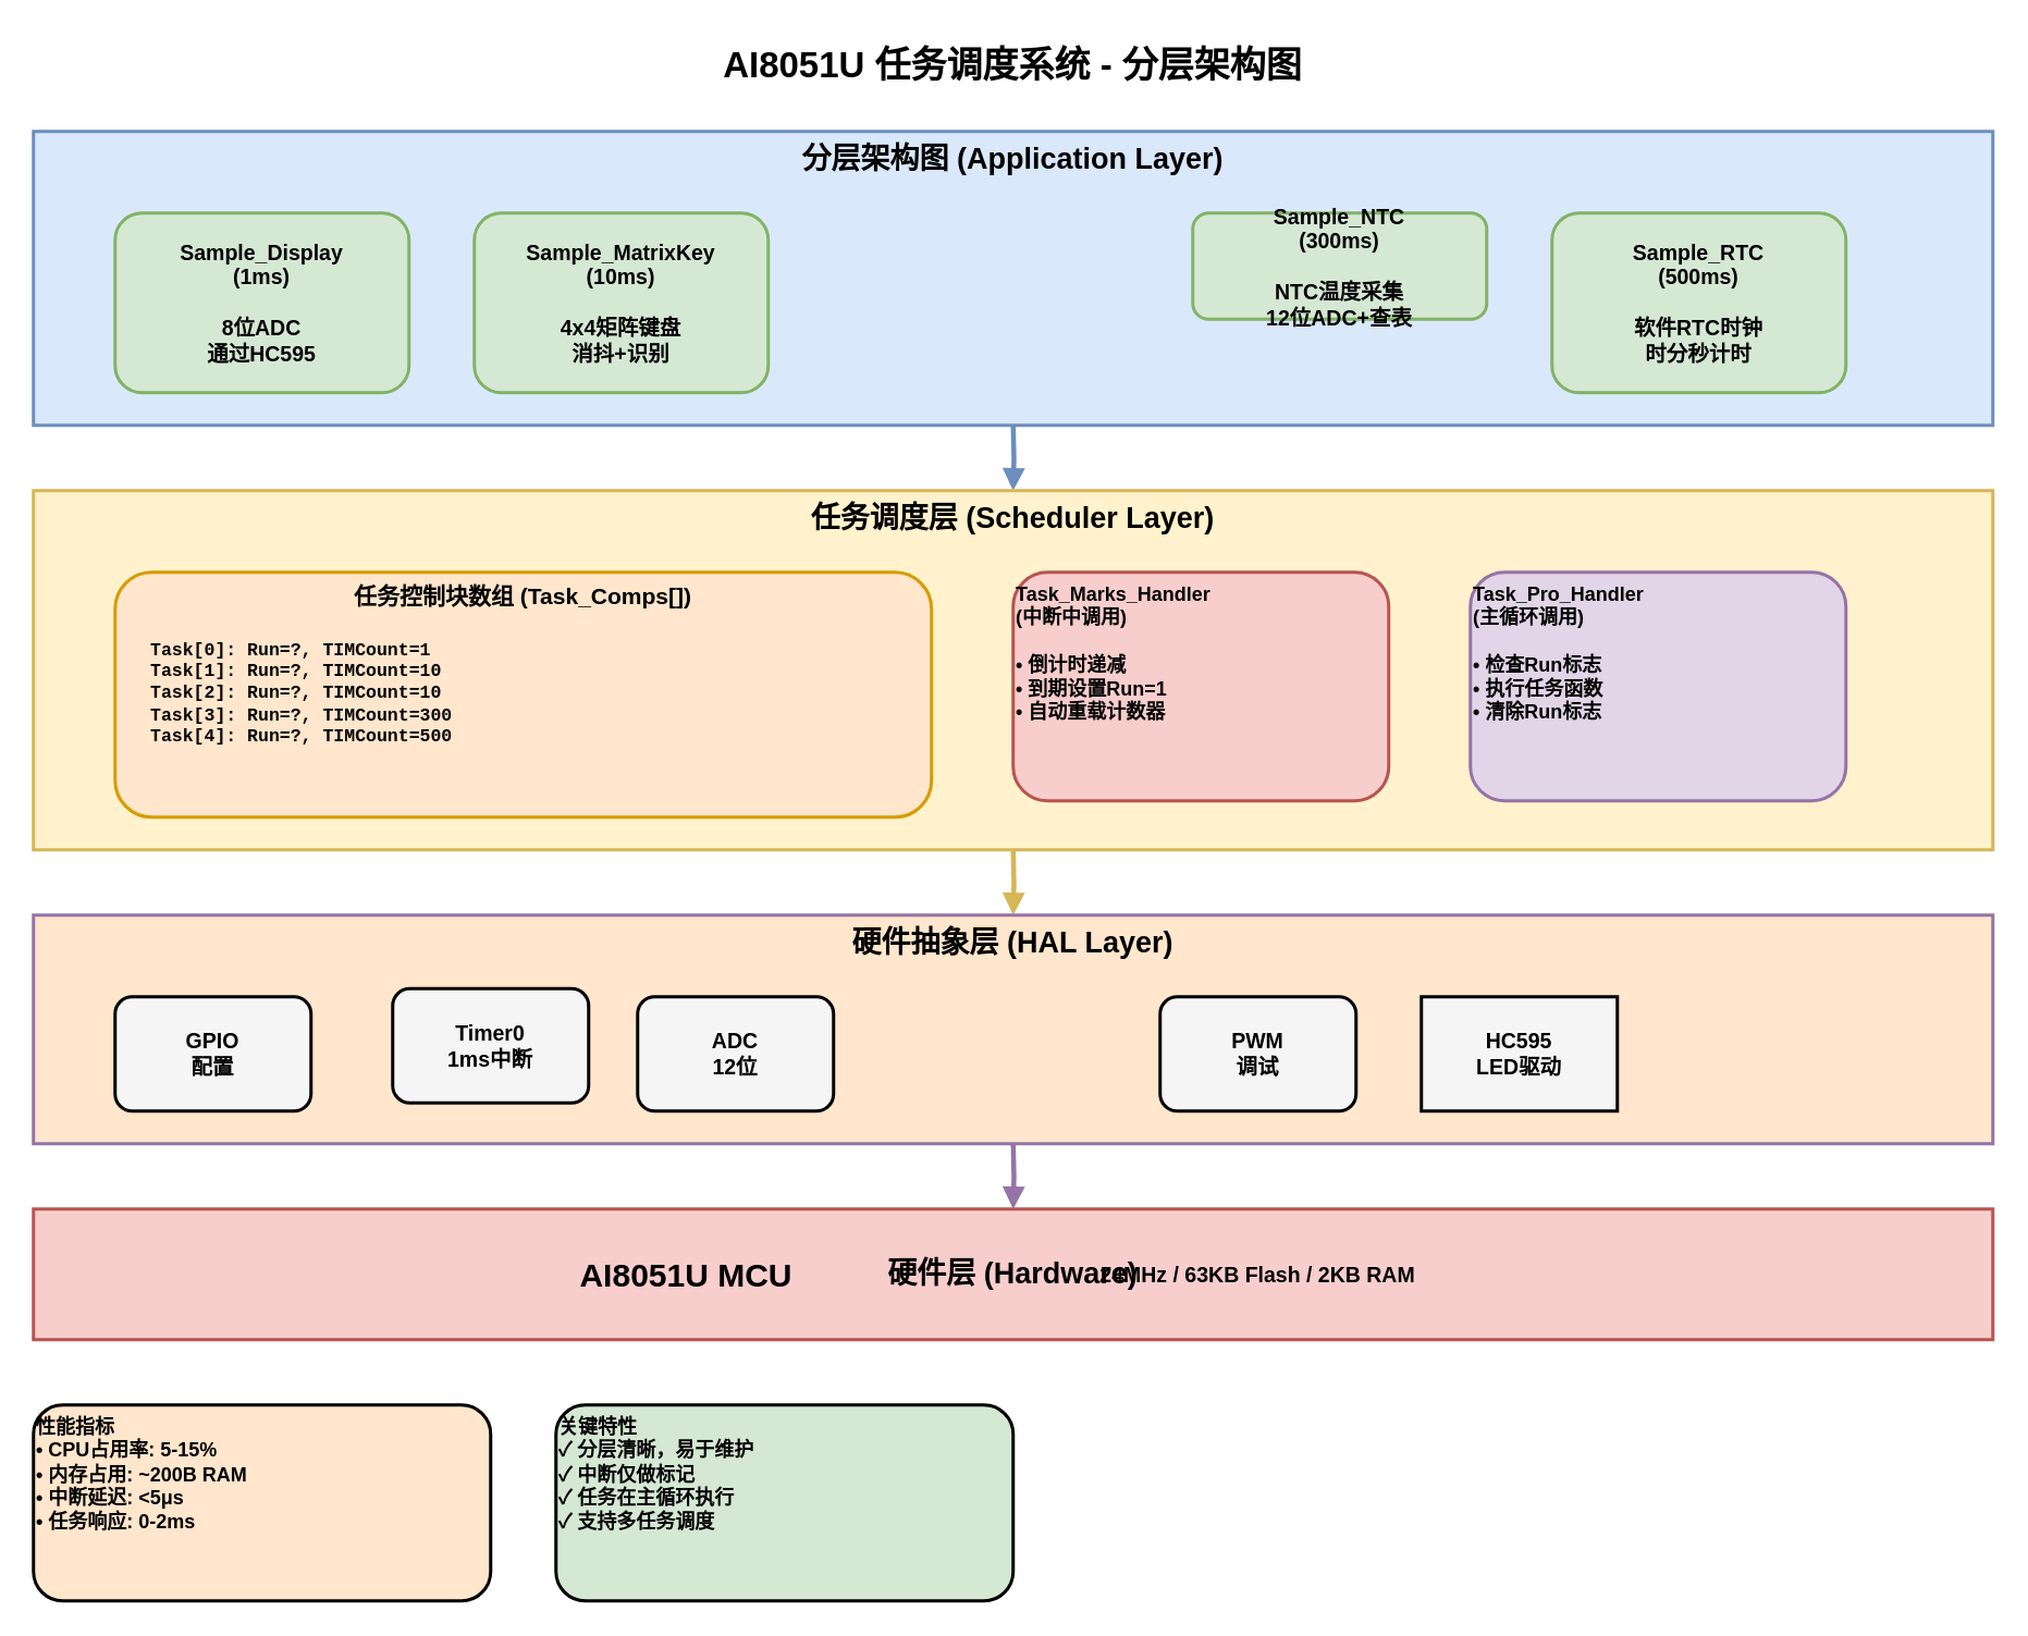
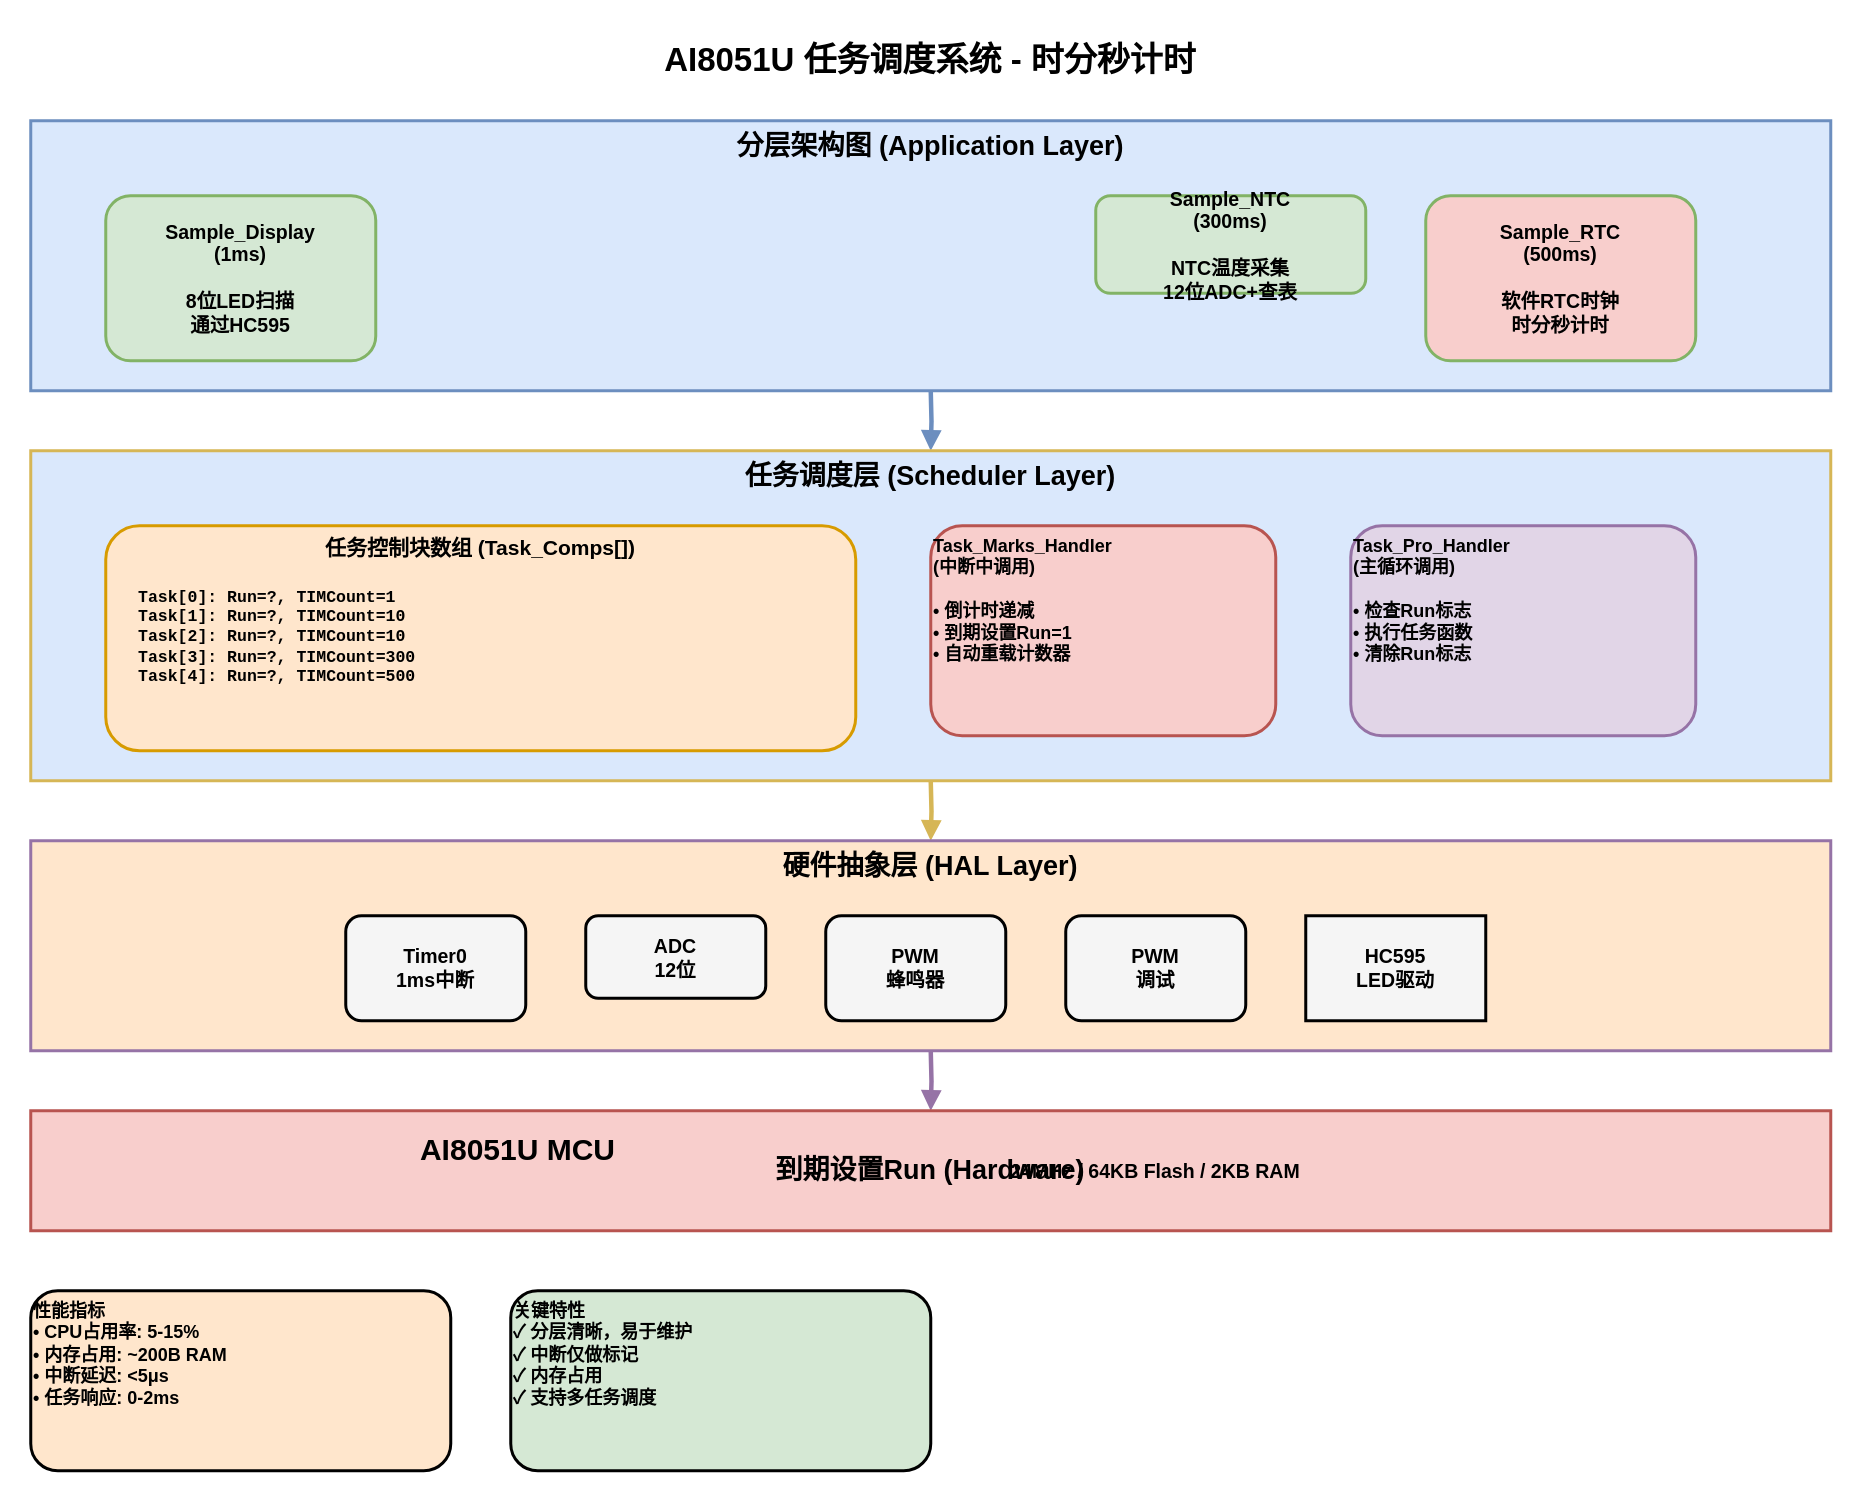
  <mxCell id="0" />
  <mxCell id="1" parent="0" />
- <mxCell id="2" value="AI8051U 任务调度系统 - 分层架构图" style="text;html=1;strokeColor=none;fillColor=none;align=center;verticalAlign=middle;whiteSpace=wrap;fontSize=22;fontStyle=1;fontColor=#000000;" parent="1" vertex="1"><mxGeometry x="320" y="20" width="600" height="40" as="geometry" /></mxCell>
+ <mxCell id="2" value="AI8051U 任务调度系统 - 时分秒计时" style="text;html=1;strokeColor=none;fillColor=none;align=center;verticalAlign=middle;whiteSpace=wrap;fontSize=22;fontStyle=1;fontColor=#000000;" parent="1" vertex="1"><mxGeometry x="320" y="20" width="600" height="40" as="geometry" /></mxCell>
  <mxCell id="3" value="分层架构图 (Application Layer)" style="rounded=0;whiteSpace=wrap;html=1;fillColor=#dae8fc;strokeColor=#6c8ebf;strokeWidth=2;fontSize=18;fontStyle=1;fontColor=#000000;verticalAlign=top;align=center;" parent="1" vertex="1"><mxGeometry x="20" y="80" width="1200" height="180" as="geometry" /></mxCell>
- <mxCell id="4" value="Sample_Display&lt;br&gt;(1ms)&lt;br&gt;&lt;br&gt;8位ADC&lt;br&gt;通过HC595" style="rounded=1;whiteSpace=wrap;html=1;fillColor=#d5e8d4;strokeColor=#82b366;strokeWidth=2;fontSize=13;fontStyle=1;fontColor=#000000;align=center;" parent="1" vertex="1"><mxGeometry x="70" y="130" width="180" height="110" as="geometry" /></mxCell>
- <mxCell id="5" value="Sample_MatrixKey&lt;br&gt;(10ms)&lt;br&gt;&lt;br&gt;4x4矩阵键盘&lt;br&gt;消抖+识别" style="rounded=1;whiteSpace=wrap;html=1;fillColor=#d5e8d4;strokeColor=#82b366;strokeWidth=2;fontSize=13;fontStyle=1;fontColor=#000000;align=center;" parent="1" vertex="1"><mxGeometry x="290" y="130" width="180" height="110" as="geometry" /></mxCell>
+ <mxCell id="4" value="Sample_Display&lt;br&gt;(1ms)&lt;br&gt;&lt;br&gt;8位LED扫描&lt;br&gt;通过HC595" style="rounded=1;whiteSpace=wrap;html=1;fillColor=#d5e8d4;strokeColor=#82b366;strokeWidth=2;fontSize=13;fontStyle=1;fontColor=#000000;align=center;" parent="1" vertex="1"><mxGeometry x="70" y="130" width="180" height="110" as="geometry" /></mxCell>
  <mxCell id="6" value="Sample_NTC&lt;br&gt;(300ms)&lt;br&gt;&lt;br&gt;NTC温度采集&lt;br&gt;12位ADC+查表" style="rounded=1;whiteSpace=wrap;html=1;fillColor=#d5e8d4;strokeColor=#82b366;strokeWidth=2;fontSize=13;fontStyle=1;fontColor=#000000;align=center;" parent="1" vertex="1"><mxGeometry x="730" y="130" width="180" height="65" as="geometry" /></mxCell>
- <mxCell id="7" value="Sample_RTC&lt;br&gt;(500ms)&lt;br&gt;&lt;br&gt;软件RTC时钟&lt;br&gt;时分秒计时" style="rounded=1;whiteSpace=wrap;html=1;fillColor=#d5e8d4;strokeColor=#82b366;strokeWidth=2;fontSize=13;fontStyle=1;fontColor=#000000;align=center;" parent="1" vertex="1"><mxGeometry x="950" y="130" width="180" height="110" as="geometry" /></mxCell>
+ <mxCell id="7" value="Sample_RTC&lt;br&gt;(500ms)&lt;br&gt;&lt;br&gt;软件RTC时钟&lt;br&gt;时分秒计时" style="rounded=1;whiteSpace=wrap;html=1;fillColor=#f8cecc;strokeColor=#82b366;strokeWidth=2;fontSize=13;fontStyle=1;fontColor=#000000;align=center;" parent="1" vertex="1"><mxGeometry x="950" y="130" width="180" height="110" as="geometry" /></mxCell>
  <mxCell id="8" value="" style="edgeStyle=orthogonalEdgeStyle;rounded=0;orthogonalLoop=1;jettySize=auto;html=1;strokeWidth=3;strokeColor=#6c8ebf;endArrow=block;endFill=1;" parent="1" edge="1"><mxGeometry relative="1" as="geometry"><mxPoint x="620" y="260" as="sourcePoint" /><mxPoint x="620" y="300" as="targetPoint" /></mxGeometry></mxCell>
- <mxCell id="9" value="任务调度层 (Scheduler Layer)" style="rounded=0;whiteSpace=wrap;html=1;fillColor=#fff2cc;strokeColor=#d6b656;strokeWidth=2;fontSize=18;fontStyle=1;fontColor=#000000;verticalAlign=top;align=center;" parent="1" vertex="1"><mxGeometry x="20" y="300" width="1200" height="220" as="geometry" /></mxCell>
+ <mxCell id="9" value="任务调度层 (Scheduler Layer)" style="rounded=0;whiteSpace=wrap;html=1;fillColor=#dae8fc;strokeColor=#d6b656;strokeWidth=2;fontSize=18;fontStyle=1;fontColor=#000000;verticalAlign=top;align=center;" parent="1" vertex="1"><mxGeometry x="20" y="300" width="1200" height="220" as="geometry" /></mxCell>
  <mxCell id="10" value="任务控制块数组 (Task_Comps[])" style="rounded=1;whiteSpace=wrap;html=1;fillColor=#ffe6cc;strokeColor=#d79b00;strokeWidth=2;fontSize=14;fontStyle=1;fontColor=#000000;verticalAlign=top;align=center;" parent="1" vertex="1"><mxGeometry x="70" y="350" width="500" height="150" as="geometry" /></mxCell>
  <mxCell id="11" value="Task[0]: Run=?, TIMCount=1&lt;br&gt;Task[1]: Run=?, TIMCount=10&lt;br&gt;Task[2]: Run=?, TIMCount=10&lt;br&gt;Task[3]: Run=?, TIMCount=300&lt;br&gt;Task[4]: Run=?, TIMCount=500" style="text;html=1;strokeColor=none;fillColor=none;align=left;verticalAlign=top;whiteSpace=wrap;fontSize=11;fontStyle=1;fontColor=#000000;fontFamily=Courier New;" parent="1" vertex="1"><mxGeometry x="90" y="385" width="460" height="100" as="geometry" /></mxCell>
  <mxCell id="12" value="Task_Marks_Handler&lt;br&gt;(中断中调用)&lt;br&gt;&lt;br&gt;• 倒计时递减&lt;br&gt;• 到期设置Run=1&lt;br&gt;• 自动重载计数器" style="rounded=1;whiteSpace=wrap;html=1;fillColor=#f8cecc;strokeColor=#b85450;strokeWidth=2;fontSize=12;fontStyle=1;fontColor=#000000;align=left;verticalAlign=top;" parent="1" vertex="1"><mxGeometry x="620" y="350" width="230" height="140" as="geometry" /></mxCell>
  <mxCell id="13" value="Task_Pro_Handler&lt;br&gt;(主循环调用)&lt;br&gt;&lt;br&gt;• 检查Run标志&lt;br&gt;• 执行任务函数&lt;br&gt;• 清除Run标志" style="rounded=1;whiteSpace=wrap;html=1;fillColor=#e1d5e7;strokeColor=#9673a6;strokeWidth=2;fontSize=12;fontStyle=1;fontColor=#000000;align=left;verticalAlign=top;" parent="1" vertex="1"><mxGeometry x="900" y="350" width="230" height="140" as="geometry" /></mxCell>
  <mxCell id="14" value="" style="edgeStyle=orthogonalEdgeStyle;rounded=0;orthogonalLoop=1;jettySize=auto;html=1;strokeWidth=3;strokeColor=#d6b656;endArrow=block;endFill=1;" parent="1" edge="1"><mxGeometry relative="1" as="geometry"><mxPoint x="620" y="520" as="sourcePoint" /><mxPoint x="620" y="560" as="targetPoint" /></mxGeometry></mxCell>
  <mxCell id="15" value="硬件抽象层 (HAL Layer)" style="rounded=0;whiteSpace=wrap;html=1;fillColor=#ffe6cc;strokeColor=#9673a6;strokeWidth=2;fontSize=18;fontStyle=1;fontColor=#000000;verticalAlign=top;align=center;" parent="1" vertex="1"><mxGeometry x="20" y="560" width="1200" height="140" as="geometry" /></mxCell>
- <mxCell id="16" value="GPIO&lt;br&gt;配置" style="rounded=1;whiteSpace=wrap;html=1;fillColor=#f5f5f5;strokeColor=#000000;strokeWidth=2;fontSize=13;fontStyle=1;fontColor=#000000;" parent="1" vertex="1"><mxGeometry x="70" y="610" width="120" height="70" as="geometry" /></mxCell>
- <mxCell id="17" value="Timer0&lt;br&gt;1ms中断" style="rounded=1;whiteSpace=wrap;html=1;fillColor=#f5f5f5;strokeColor=#000000;strokeWidth=2;fontSize=13;fontStyle=1;fontColor=#000000;" parent="1" vertex="1"><mxGeometry x="240" y="605" width="120" height="70" as="geometry" /></mxCell>
- <mxCell id="18" value="ADC&lt;br&gt;12位" style="rounded=1;whiteSpace=wrap;html=1;fillColor=#f5f5f5;strokeColor=#000000;strokeWidth=2;fontSize=13;fontStyle=1;fontColor=#000000;" parent="1" vertex="1"><mxGeometry x="390" y="610" width="120" height="70" as="geometry" /></mxCell>
+ <mxCell id="17" value="Timer0&lt;br&gt;1ms中断" style="rounded=1;whiteSpace=wrap;html=1;fillColor=#f5f5f5;strokeColor=#000000;strokeWidth=2;fontSize=13;fontStyle=1;fontColor=#000000;" parent="1" vertex="1"><mxGeometry x="230" y="610" width="120" height="70" as="geometry" /></mxCell>
+ <mxCell id="18" value="ADC&lt;br&gt;12位" style="rounded=1;whiteSpace=wrap;html=1;fillColor=#f5f5f5;strokeColor=#000000;strokeWidth=2;fontSize=13;fontStyle=1;fontColor=#000000;" parent="1" vertex="1"><mxGeometry x="390" y="610" width="120" height="55" as="geometry" /></mxCell>
+ <mxCell id="19" value="PWM&lt;br&gt;蜂鸣器" style="rounded=1;whiteSpace=wrap;html=1;fillColor=#f5f5f5;strokeColor=#000000;strokeWidth=2;fontSize=13;fontStyle=1;fontColor=#000000;" parent="1" vertex="1"><mxGeometry x="550" y="610" width="120" height="70" as="geometry" /></mxCell>
  <mxCell id="20" value="PWM&lt;br&gt;调试" style="rounded=1;whiteSpace=wrap;html=1;fillColor=#f5f5f5;strokeColor=#000000;strokeWidth=2;fontSize=13;fontStyle=1;fontColor=#000000;" parent="1" vertex="1"><mxGeometry x="710" y="610" width="120" height="70" as="geometry" /></mxCell>
  <mxCell id="21" value="HC595&lt;br&gt;LED驱动" style="whiteSpace=wrap;html=1;fillColor=#f5f5f5;strokeColor=#000000;strokeWidth=2;fontSize=13;fontStyle=1;fontColor=#000000;rounded=0;" parent="1" vertex="1"><mxGeometry x="870" y="610" width="120" height="70" as="geometry" /></mxCell>
  <mxCell id="22" value="" style="edgeStyle=orthogonalEdgeStyle;rounded=0;orthogonalLoop=1;jettySize=auto;html=1;strokeWidth=3;strokeColor=#9673a6;endArrow=block;endFill=1;" parent="1" edge="1"><mxGeometry relative="1" as="geometry"><mxPoint x="620" y="700" as="sourcePoint" /><mxPoint x="620" y="740" as="targetPoint" /></mxGeometry></mxCell>
- <mxCell id="23" value="硬件层 (Hardware)" style="rounded=0;whiteSpace=wrap;html=1;fillColor=#f8cecc;strokeColor=#b85450;strokeWidth=2;fontSize=18;fontStyle=1;fontColor=#000000;verticalAlign=middle;align=center;" parent="1" vertex="1"><mxGeometry x="20" y="740" width="1200" height="80" as="geometry" /></mxCell>
- <mxCell id="24" value="AI8051U MCU" style="text;html=1;strokeColor=none;fillColor=none;align=center;verticalAlign=middle;whiteSpace=wrap;fontSize=20;fontStyle=1;fontColor=#000000;" parent="1" vertex="1"><mxGeometry x="320" y="760" width="200" height="40" as="geometry" /></mxCell>
- <mxCell id="25" value="24MHz / 63KB Flash / 2KB RAM" style="text;html=1;strokeColor=none;fillColor=none;align=center;verticalAlign=middle;whiteSpace=wrap;fontSize=13;fontStyle=1;fontColor=#000000;" parent="1" vertex="1"><mxGeometry x="620" y="765" width="300" height="30" as="geometry" /></mxCell>
+ <mxCell id="23" value="到期设置Run (Hardware)" style="rounded=0;whiteSpace=wrap;html=1;fillColor=#f8cecc;strokeColor=#b85450;strokeWidth=2;fontSize=18;fontStyle=1;fontColor=#000000;verticalAlign=middle;align=center;" parent="1" vertex="1"><mxGeometry x="20" y="740" width="1200" height="80" as="geometry" /></mxCell>
+ <mxCell id="24" value="AI8051U MCU" style="text;html=1;strokeColor=none;fillColor=none;align=center;verticalAlign=middle;whiteSpace=wrap;fontSize=20;fontStyle=1;fontColor=#000000;" parent="1" vertex="1"><mxGeometry x="245" y="745" width="200" height="40" as="geometry" /></mxCell>
+ <mxCell id="25" value="24MHz / 64KB Flash / 2KB RAM" style="text;html=1;strokeColor=none;fillColor=none;align=center;verticalAlign=middle;whiteSpace=wrap;fontSize=13;fontStyle=1;fontColor=#000000;" parent="1" vertex="1"><mxGeometry x="620" y="765" width="300" height="30" as="geometry" /></mxCell>
  <mxCell id="26" value="性能指标&lt;br&gt;• CPU占用率: 5-15%&lt;br&gt;• 内存占用: ~200B RAM&lt;br&gt;• 中断延迟: &amp;lt;5μs&lt;br&gt;• 任务响应: 0-2ms" style="rounded=1;whiteSpace=wrap;html=1;fillColor=#ffe6cc;strokeColor=#000000;strokeWidth=2;fontSize=12;fontStyle=1;fontColor=#000000;align=left;verticalAlign=top;" parent="1" vertex="1"><mxGeometry x="20" y="860" width="280" height="120" as="geometry" /></mxCell>
- <mxCell id="27" value="关键特性&lt;br&gt;✓ 分层清晰，易于维护&lt;br&gt;✓ 中断仅做标记&lt;br&gt;✓ 任务在主循环执行&lt;br&gt;✓ 支持多任务调度" style="rounded=1;whiteSpace=wrap;html=1;fillColor=#d5e8d4;strokeColor=#000000;strokeWidth=2;fontSize=12;fontStyle=1;fontColor=#000000;align=left;verticalAlign=top;" parent="1" vertex="1"><mxGeometry x="340" y="860" width="280" height="120" as="geometry" /></mxCell>
+ <mxCell id="27" value="关键特性&lt;br&gt;✓ 分层清晰，易于维护&lt;br&gt;✓ 中断仅做标记&lt;br&gt;✓ 内存占用&lt;br&gt;✓ 支持多任务调度" style="rounded=1;whiteSpace=wrap;html=1;fillColor=#d5e8d4;strokeColor=#000000;strokeWidth=2;fontSize=12;fontStyle=1;fontColor=#000000;align=left;verticalAlign=top;" parent="1" vertex="1"><mxGeometry x="340" y="860" width="280" height="120" as="geometry" /></mxCell>
